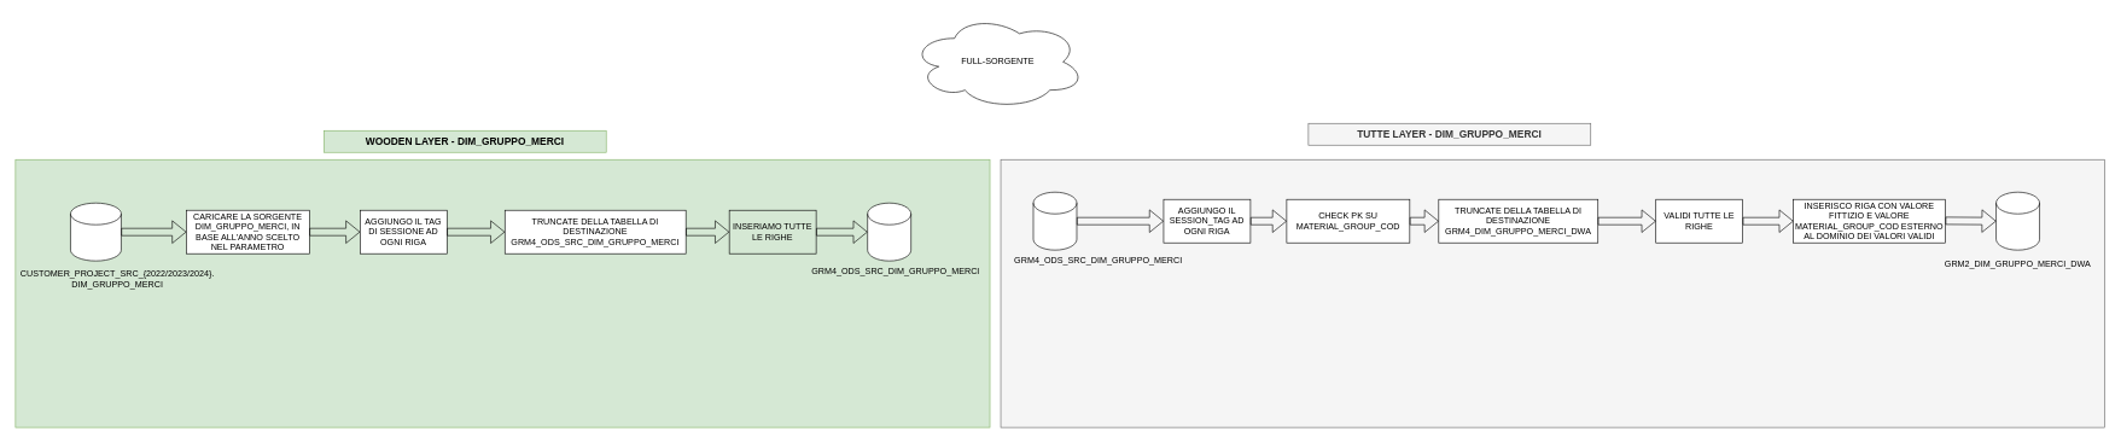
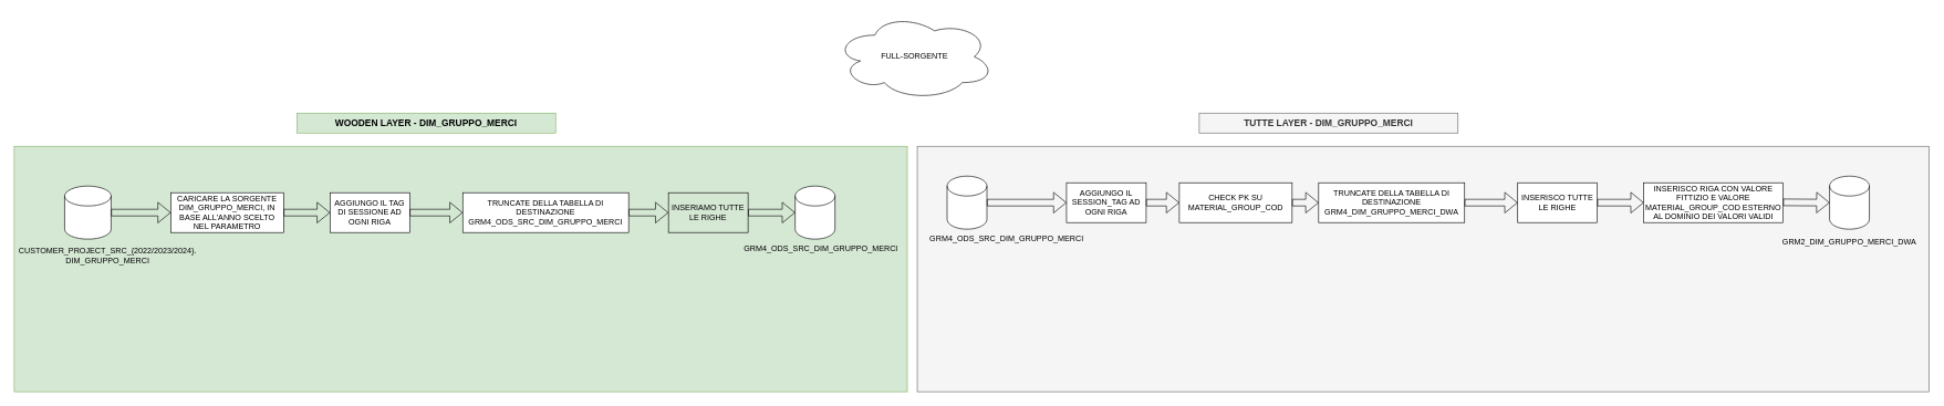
  <mxCell id="0" />
  <mxCell id="1" parent="0" />
- <mxCell id="2" value="&lt;b&gt;&lt;font style=&quot;font-size: 14px;&quot;&gt;WOODEN LAYER - DIM_GRUPPO_MERCI&lt;/font&gt;&lt;/b&gt;" style="text;html=1;align=center;verticalAlign=middle;whiteSpace=wrap;rounded=0;fillColor=#d5e8d4;strokeColor=#82b366;" vertex="1" parent="1"><mxGeometry x="446" y="180" width="390" height="30" as="geometry" /></mxCell>
+ <mxCell id="2" value="&lt;b&gt;&lt;font style=&quot;font-size: 14px;&quot;&gt;WOODEN LAYER - DIM_GRUPPO_MERCI&lt;/font&gt;&lt;/b&gt;" style="text;html=1;align=center;verticalAlign=middle;whiteSpace=wrap;rounded=0;fillColor=#d5e8d4;strokeColor=#82b366;" vertex="1" parent="1"><mxGeometry x="446" y="170" width="390" height="30" as="geometry" /></mxCell>
  <mxCell id="3" value="" style="rounded=0;whiteSpace=wrap;html=1;fillColor=#d5e8d4;strokeColor=#82b366;movable=0;resizable=0;rotatable=0;deletable=0;editable=0;locked=1;connectable=0;" vertex="1" parent="1"><mxGeometry x="20" y="220" width="1346" height="370" as="geometry" /></mxCell>
  <mxCell id="4" value="" style="shape=cylinder3;whiteSpace=wrap;html=1;boundedLbl=1;backgroundOutline=1;size=15;" vertex="1" parent="1"><mxGeometry x="96" y="280" width="70" height="80" as="geometry" /></mxCell>
  <mxCell id="5" value="CUSTOMER_PROJECT_SRC_{2022/2023/2024}.&lt;br&gt;DIM_GRUPPO_MERCI" style="text;html=1;align=center;verticalAlign=middle;whiteSpace=wrap;rounded=0;" vertex="1" parent="1"><mxGeometry x="76" y="370" width="170" height="30" as="geometry" /></mxCell>
  <mxCell id="6" value="CARICARE LA SORGENTE DIM_GRUPPO_MERCI, IN BASE ALL'ANNO SCELTO NEL PARAMETRO" style="rounded=0;whiteSpace=wrap;html=1;" vertex="1" parent="1"><mxGeometry x="256" y="290" width="170" height="60" as="geometry" /></mxCell>
  <mxCell id="7" value="" style="shape=flexArrow;endArrow=classic;html=1;rounded=0;entryX=0;entryY=0.5;entryDx=0;entryDy=0;exitX=1;exitY=0.5;exitDx=0;exitDy=0;exitPerimeter=0;" edge="1" parent="1" source="4" target="6"><mxGeometry width="50" height="50" relative="1" as="geometry"><mxPoint x="166" y="330" as="sourcePoint" /><mxPoint x="216" y="280" as="targetPoint" /></mxGeometry></mxCell>
  <mxCell id="8" value="AGGIUNGO IL TAG DI SESSIONE AD OGNI RIGA" style="rounded=0;whiteSpace=wrap;html=1;" vertex="1" parent="1"><mxGeometry x="496" y="290" width="120" height="60" as="geometry" /></mxCell>
  <mxCell id="9" value="" style="shape=flexArrow;endArrow=classic;html=1;rounded=0;exitX=1;exitY=0.5;exitDx=0;exitDy=0;exitPerimeter=0;" edge="1" parent="1" source="6" target="8"><mxGeometry width="50" height="50" relative="1" as="geometry"><mxPoint x="456" y="330" as="sourcePoint" /><mxPoint x="506" y="280" as="targetPoint" /></mxGeometry></mxCell>
  <mxCell id="10" style="edgeStyle=orthogonalEdgeStyle;rounded=0;orthogonalLoop=1;jettySize=auto;html=1;exitX=0.5;exitY=1;exitDx=0;exitDy=0;" edge="1" parent="1" source="3" target="3"><mxGeometry relative="1" as="geometry" /></mxCell>
  <mxCell id="11" style="edgeStyle=orthogonalEdgeStyle;rounded=0;orthogonalLoop=1;jettySize=auto;html=1;exitX=0.5;exitY=1;exitDx=0;exitDy=0;" edge="1" parent="1" source="3" target="3"><mxGeometry relative="1" as="geometry" /></mxCell>
  <mxCell id="12" value="TRUNCATE DELLA TABELLA DI DESTINAZIONE GRM4_ODS_SRC_DIM_GRUPPO_MERCI" style="rounded=0;whiteSpace=wrap;html=1;" vertex="1" parent="1"><mxGeometry x="696" y="290" width="250" height="60" as="geometry" /></mxCell>
  <mxCell id="13" value="" style="shape=flexArrow;endArrow=classic;html=1;rounded=0;entryX=0;entryY=0.5;entryDx=0;entryDy=0;exitX=1;exitY=0.5;exitDx=0;exitDy=0;" edge="1" parent="1" source="8" target="12"><mxGeometry width="50" height="50" relative="1" as="geometry"><mxPoint x="616" y="330" as="sourcePoint" /><mxPoint x="666" y="280" as="targetPoint" /></mxGeometry></mxCell>
  <mxCell id="14" value="INSERIAMO TUTTE LE RIGHE" style="rounded=0;whiteSpace=wrap;html=1;fillColor=#d5e8d4;" vertex="1" parent="1"><mxGeometry x="1006" y="290" width="120" height="60" as="geometry" /></mxCell>
  <mxCell id="15" value="" style="shape=flexArrow;endArrow=classic;html=1;rounded=0;entryX=0;entryY=0.5;entryDx=0;entryDy=0;exitX=1;exitY=0.5;exitDx=0;exitDy=0;" edge="1" parent="1" source="12" target="14"><mxGeometry width="50" height="50" relative="1" as="geometry"><mxPoint x="956" y="320" as="sourcePoint" /><mxPoint x="996" y="280" as="targetPoint" /></mxGeometry></mxCell>
  <mxCell id="16" value="" style="shape=cylinder3;whiteSpace=wrap;html=1;boundedLbl=1;backgroundOutline=1;size=15;" vertex="1" parent="1"><mxGeometry x="1197" y="280" width="60" height="80" as="geometry" /></mxCell>
  <mxCell id="17" value="GRM4_ODS_SRC_DIM_GRUPPO_MERCI" style="text;html=1;align=center;verticalAlign=middle;whiteSpace=wrap;rounded=0;" vertex="1" parent="1"><mxGeometry x="1206" y="360" width="60" height="30" as="geometry" /></mxCell>
  <mxCell id="18" value="" style="shape=flexArrow;endArrow=classic;html=1;rounded=0;entryX=0;entryY=0.5;entryDx=0;entryDy=0;entryPerimeter=0;exitX=1;exitY=0.5;exitDx=0;exitDy=0;" edge="1" parent="1" source="14" target="16"><mxGeometry width="50" height="50" relative="1" as="geometry"><mxPoint x="1136" y="320" as="sourcePoint" /><mxPoint x="1176" y="270" as="targetPoint" /></mxGeometry></mxCell>
  <mxCell id="19" value="&lt;b&gt;&lt;font style=&quot;font-size: 14px;&quot;&gt;TUTTE LAYER - DIM_GRUPPO_MERCI&lt;/font&gt;&lt;/b&gt;" style="text;html=1;align=center;verticalAlign=middle;whiteSpace=wrap;rounded=0;fillColor=#f5f5f5;strokeColor=#666666;fontColor=#333333;" vertex="1" parent="1"><mxGeometry x="1806" y="170" width="390" height="30" as="geometry" /></mxCell>
  <mxCell id="20" value="FULL-SORGENTE" style="ellipse;shape=cloud;whiteSpace=wrap;html=1;" vertex="1" parent="1"><mxGeometry x="1257" y="20" width="240" height="130" as="geometry" /></mxCell>
  <mxCell id="21" value="" style="rounded=0;whiteSpace=wrap;html=1;movable=0;resizable=0;rotatable=0;deletable=0;editable=0;locked=1;connectable=0;fillColor=#f5f5f5;fontColor=#333333;strokeColor=#666666;" vertex="1" parent="1"><mxGeometry x="1381" y="220" width="1525" height="370" as="geometry" /></mxCell>
  <mxCell id="22" value="" style="shape=cylinder3;whiteSpace=wrap;html=1;boundedLbl=1;backgroundOutline=1;size=15;" vertex="1" parent="1"><mxGeometry x="1426" y="265" width="60" height="80" as="geometry" /></mxCell>
  <mxCell id="23" value="GRM4_ODS_SRC_DIM_GRUPPO_MERCI" style="text;html=1;align=center;verticalAlign=middle;whiteSpace=wrap;rounded=0;" vertex="1" parent="1"><mxGeometry x="1486" y="345" width="60" height="30" as="geometry" /></mxCell>
  <mxCell id="24" value="AGGIUNGO IL SESSION_TAG AD OGNI RIGA" style="rounded=0;whiteSpace=wrap;html=1;" vertex="1" parent="1"><mxGeometry x="1606" y="275" width="120" height="60" as="geometry" /></mxCell>
  <mxCell id="25" value="" style="shape=flexArrow;endArrow=classic;html=1;rounded=0;exitX=1;exitY=0.5;exitDx=0;exitDy=0;exitPerimeter=0;" edge="1" parent="1" source="22"><mxGeometry width="50" height="50" relative="1" as="geometry"><mxPoint x="1486" y="315" as="sourcePoint" /><mxPoint x="1606" y="305" as="targetPoint" /></mxGeometry></mxCell>
  <mxCell id="26" value="CHECK PK SU MATERIAL_GROUP_COD" style="rounded=0;whiteSpace=wrap;html=1;" vertex="1" parent="1"><mxGeometry x="1776" y="275" width="170" height="60" as="geometry" /></mxCell>
  <mxCell id="27" value="" style="shape=flexArrow;endArrow=classic;html=1;rounded=0;entryX=0;entryY=0.5;entryDx=0;entryDy=0;exitX=1;exitY=0.5;exitDx=0;exitDy=0;" edge="1" parent="1" source="24" target="26"><mxGeometry width="50" height="50" relative="1" as="geometry"><mxPoint x="1726" y="315" as="sourcePoint" /><mxPoint x="1776" y="265" as="targetPoint" /></mxGeometry></mxCell>
  <mxCell id="28" value="TRUNCATE DELLA TABELLA DI DESTINAZIONE GRM4_DIM_GRUPPO_MERCI_DWA" style="rounded=0;whiteSpace=wrap;html=1;" vertex="1" parent="1"><mxGeometry x="1986" y="275" width="220" height="60" as="geometry" /></mxCell>
  <mxCell id="29" value="" style="shape=flexArrow;endArrow=classic;html=1;rounded=0;entryX=0;entryY=0.5;entryDx=0;entryDy=0;exitX=1;exitY=0.5;exitDx=0;exitDy=0;" edge="1" parent="1" source="26" target="28"><mxGeometry width="50" height="50" relative="1" as="geometry"><mxPoint x="1936" y="315" as="sourcePoint" /><mxPoint x="1986" y="265" as="targetPoint" /></mxGeometry></mxCell>
- <mxCell id="30" value="VALIDI TUTTE LE RIGHE" style="rounded=0;whiteSpace=wrap;html=1;" vertex="1" parent="1"><mxGeometry x="2286" y="275" width="120" height="60" as="geometry" /></mxCell>
+ <mxCell id="30" value="INSERISCO TUTTE LE RIGHE" style="rounded=0;whiteSpace=wrap;html=1;" vertex="1" parent="1"><mxGeometry x="2286" y="275" width="120" height="60" as="geometry" /></mxCell>
  <mxCell id="31" value="" style="shape=flexArrow;endArrow=classic;html=1;rounded=0;entryX=0;entryY=0.5;entryDx=0;entryDy=0;exitX=1;exitY=0.5;exitDx=0;exitDy=0;" edge="1" parent="1" source="28" target="30"><mxGeometry width="50" height="50" relative="1" as="geometry"><mxPoint x="2216" y="305" as="sourcePoint" /><mxPoint x="2246" y="255" as="targetPoint" /></mxGeometry></mxCell>
  <mxCell id="32" value="" style="shape=cylinder3;whiteSpace=wrap;html=1;boundedLbl=1;backgroundOutline=1;size=15;" vertex="1" parent="1"><mxGeometry x="2756" y="265" width="60" height="80" as="geometry" /></mxCell>
  <mxCell id="33" value="" style="shape=flexArrow;endArrow=classic;html=1;rounded=0;exitX=1;exitY=0.5;exitDx=0;exitDy=0;" edge="1" parent="1" source="30"><mxGeometry width="50" height="50" relative="1" as="geometry"><mxPoint x="2376" y="305" as="sourcePoint" /><mxPoint x="2476" y="305" as="targetPoint" /></mxGeometry></mxCell>
  <mxCell id="34" value="GRM2_DIM_GRUPPO_MERCI_DWA" style="text;html=1;align=center;verticalAlign=middle;whiteSpace=wrap;rounded=0;" vertex="1" parent="1"><mxGeometry x="2756" y="350" width="60" height="30" as="geometry" /></mxCell>
  <mxCell id="35" value="INSERISCO RIGA CON VALORE FITTIZIO E VALORE MATERIAL_GROUP_COD ESTERNO AL DOMINIO DEI VALORI VALIDI" style="rounded=0;whiteSpace=wrap;html=1;" vertex="1" parent="1"><mxGeometry x="2476" y="275" width="210" height="60" as="geometry" /></mxCell>
  <mxCell id="36" value="" style="shape=flexArrow;endArrow=classic;html=1;rounded=0;" edge="1" parent="1"><mxGeometry width="50" height="50" relative="1" as="geometry"><mxPoint x="2686" y="304.5" as="sourcePoint" /><mxPoint x="2756" y="305" as="targetPoint" /></mxGeometry></mxCell>
